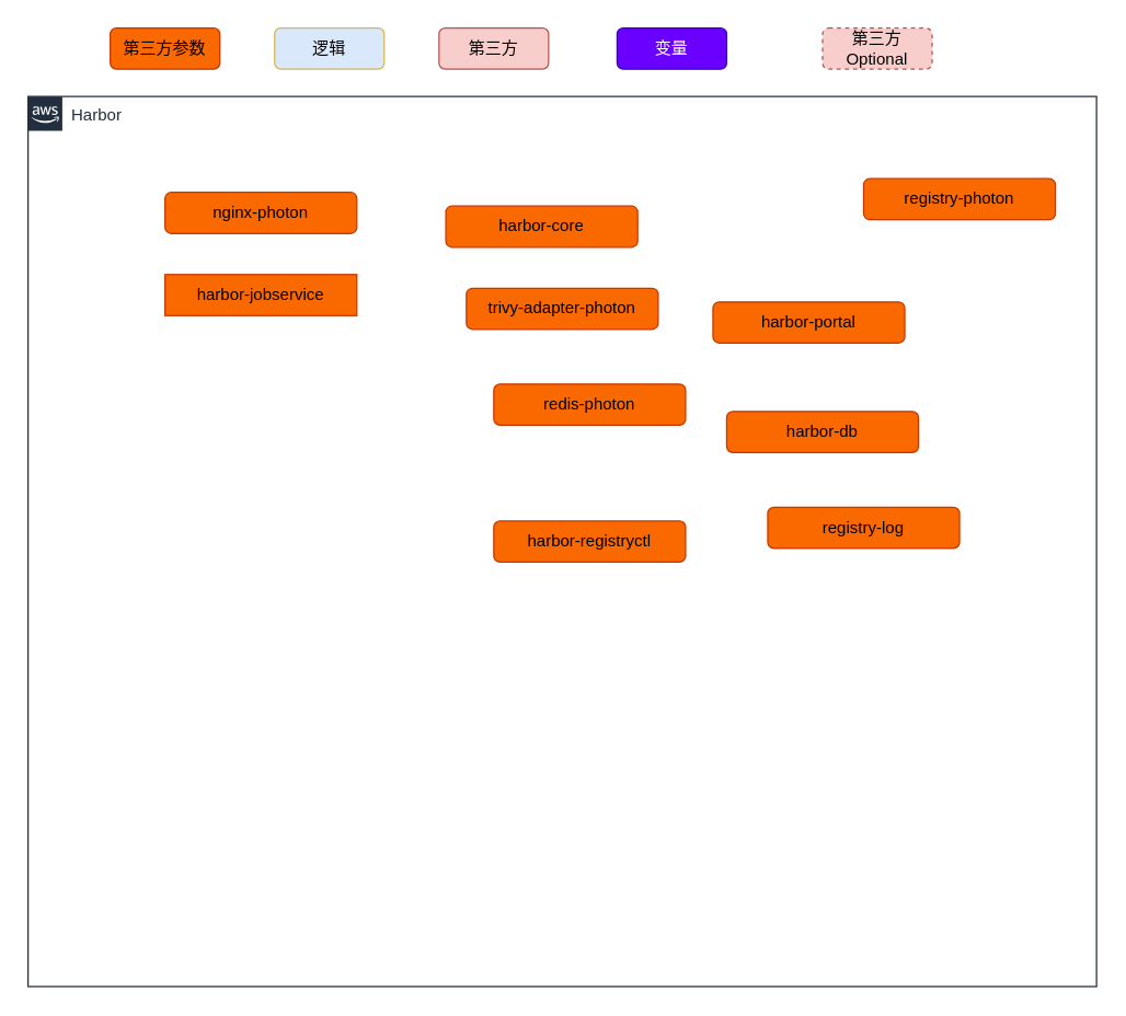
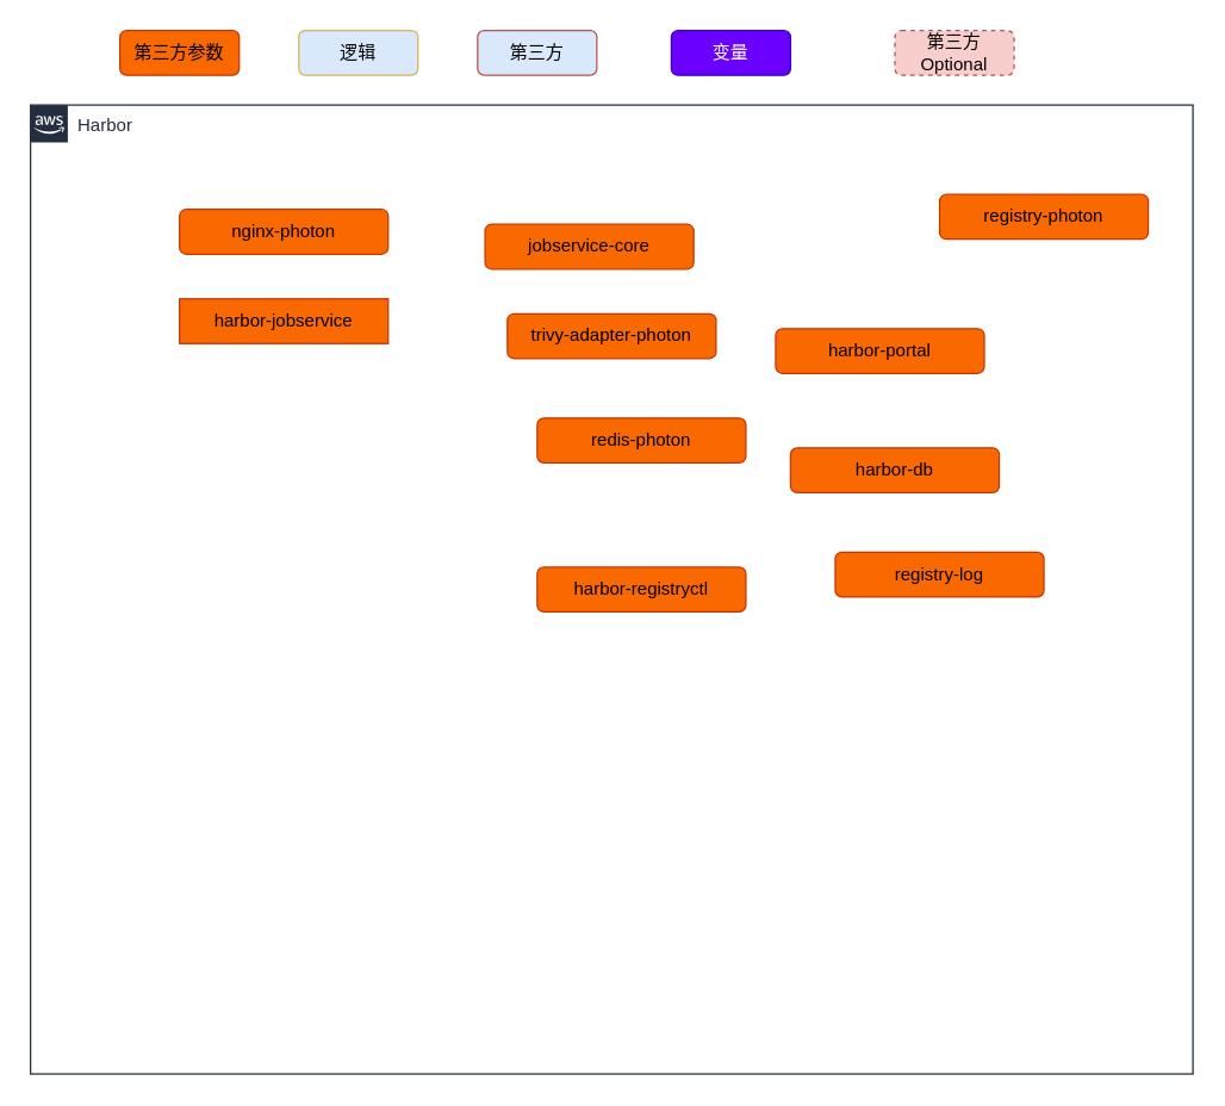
  <mxCell id="0" />
  <mxCell id="1" parent="0" />
  <mxCell id="2" value="逻辑" style="rounded=1;whiteSpace=wrap;html=1;fillColor=#dae8fc;strokeColor=#d6b656;" vertex="1" parent="1"><mxGeometry x="200" y="20" width="80" height="30" as="geometry" /></mxCell>
- <mxCell id="3" value="第三方" style="rounded=1;whiteSpace=wrap;html=1;fillColor=#f8cecc;strokeColor=#b85450;" vertex="1" parent="1"><mxGeometry x="320" y="20" width="80" height="30" as="geometry" /></mxCell>
+ <mxCell id="3" value="第三方" style="rounded=1;whiteSpace=wrap;html=1;fillColor=#dae8fc;strokeColor=#b85450;" vertex="1" parent="1"><mxGeometry x="320" y="20" width="80" height="30" as="geometry" /></mxCell>
  <mxCell id="4" value="变量" style="rounded=1;whiteSpace=wrap;html=1;fillColor=#6a00ff;strokeColor=#3700CC;fontColor=#ffffff;" vertex="1" parent="1"><mxGeometry x="450" y="20" width="80" height="30" as="geometry" /></mxCell>
  <mxCell id="5" value="第三方&lt;br&gt;Optional" style="rounded=1;whiteSpace=wrap;html=1;fillColor=#f8cecc;strokeColor=#b85450;dashed=1;" vertex="1" parent="1"><mxGeometry x="600" y="20" width="80" height="30" as="geometry" /></mxCell>
  <mxCell id="6" value="第三方参数" style="rounded=1;whiteSpace=wrap;html=1;fillColor=#fa6800;strokeColor=#C73500;fontColor=#000000;" vertex="1" parent="1"><mxGeometry x="80" y="20" width="80" height="30" as="geometry" /></mxCell>
  <mxCell id="7" value="Harbor" style="points=[[0,0],[0.25,0],[0.5,0],[0.75,0],[1,0],[1,0.25],[1,0.5],[1,0.75],[1,1],[0.75,1],[0.5,1],[0.25,1],[0,1],[0,0.75],[0,0.5],[0,0.25]];outlineConnect=0;gradientColor=none;html=1;whiteSpace=wrap;fontSize=12;fontStyle=0;shape=mxgraph.aws4.group;grIcon=mxgraph.aws4.group_aws_cloud_alt;strokeColor=#232F3E;fillColor=none;verticalAlign=top;align=left;spacingLeft=30;fontColor=#232F3E;dashed=0;labelBackgroundColor=#ffffff;container=1;pointerEvents=0;collapsible=0;recursiveResize=0;" vertex="1" parent="1"><mxGeometry x="20" y="70" width="780" height="650" as="geometry" /></mxCell>
  <mxCell id="8" value="nginx-photon" style="rounded=1;whiteSpace=wrap;html=1;fillColor=#fa6800;strokeColor=#C73500;fontColor=#000000;" vertex="1" parent="7"><mxGeometry x="100" y="70" width="140" height="30" as="geometry" /></mxCell>
  <mxCell id="9" value="harbor-jobservice" style="whiteSpace=wrap;html=1;fillColor=#fa6800;strokeColor=#C73500;fontColor=#000000;rounded=0;" vertex="1" parent="7"><mxGeometry x="100" y="130" width="140" height="30" as="geometry" /></mxCell>
- <mxCell id="10" value="harbor-core" style="rounded=1;whiteSpace=wrap;html=1;fillColor=#fa6800;strokeColor=#C73500;fontColor=#000000;" vertex="1" parent="7"><mxGeometry x="305" y="80" width="140" height="30" as="geometry" /></mxCell>
+ <mxCell id="10" value="jobservice-core" style="rounded=1;whiteSpace=wrap;html=1;fillColor=#fa6800;strokeColor=#C73500;fontColor=#000000;" vertex="1" parent="7"><mxGeometry x="305" y="80" width="140" height="30" as="geometry" /></mxCell>
  <mxCell id="11" value="trivy-adapter-photon" style="rounded=1;whiteSpace=wrap;html=1;fillColor=#fa6800;strokeColor=#C73500;fontColor=#000000;" vertex="1" parent="7"><mxGeometry x="320" y="140" width="140" height="30" as="geometry" /></mxCell>
  <mxCell id="12" value="registry-photon" style="rounded=1;whiteSpace=wrap;html=1;fillColor=#fa6800;strokeColor=#C73500;fontColor=#000000;" vertex="1" parent="7"><mxGeometry x="610" y="60" width="140" height="30" as="geometry" /></mxCell>
  <mxCell id="13" value="harbor-portal" style="rounded=1;whiteSpace=wrap;html=1;fillColor=#fa6800;strokeColor=#C73500;fontColor=#000000;" vertex="1" parent="7"><mxGeometry x="500" y="150" width="140" height="30" as="geometry" /></mxCell>
  <mxCell id="14" value="redis-photon" style="rounded=1;whiteSpace=wrap;html=1;fillColor=#fa6800;strokeColor=#C73500;fontColor=#000000;" vertex="1" parent="7"><mxGeometry x="340" y="210" width="140" height="30" as="geometry" /></mxCell>
  <mxCell id="15" value="harbor-db" style="rounded=1;whiteSpace=wrap;html=1;fillColor=#fa6800;strokeColor=#C73500;fontColor=#000000;" vertex="1" parent="7"><mxGeometry x="510" y="230" width="140" height="30" as="geometry" /></mxCell>
  <mxCell id="16" value="harbor-registryctl" style="rounded=1;whiteSpace=wrap;html=1;fillColor=#fa6800;strokeColor=#C73500;fontColor=#000000;" vertex="1" parent="7"><mxGeometry x="340" y="310" width="140" height="30" as="geometry" /></mxCell>
  <mxCell id="17" value="registry-log" style="rounded=1;whiteSpace=wrap;html=1;fillColor=#fa6800;strokeColor=#C73500;fontColor=#000000;" vertex="1" parent="7"><mxGeometry x="540" y="300" width="140" height="30" as="geometry" /></mxCell>
